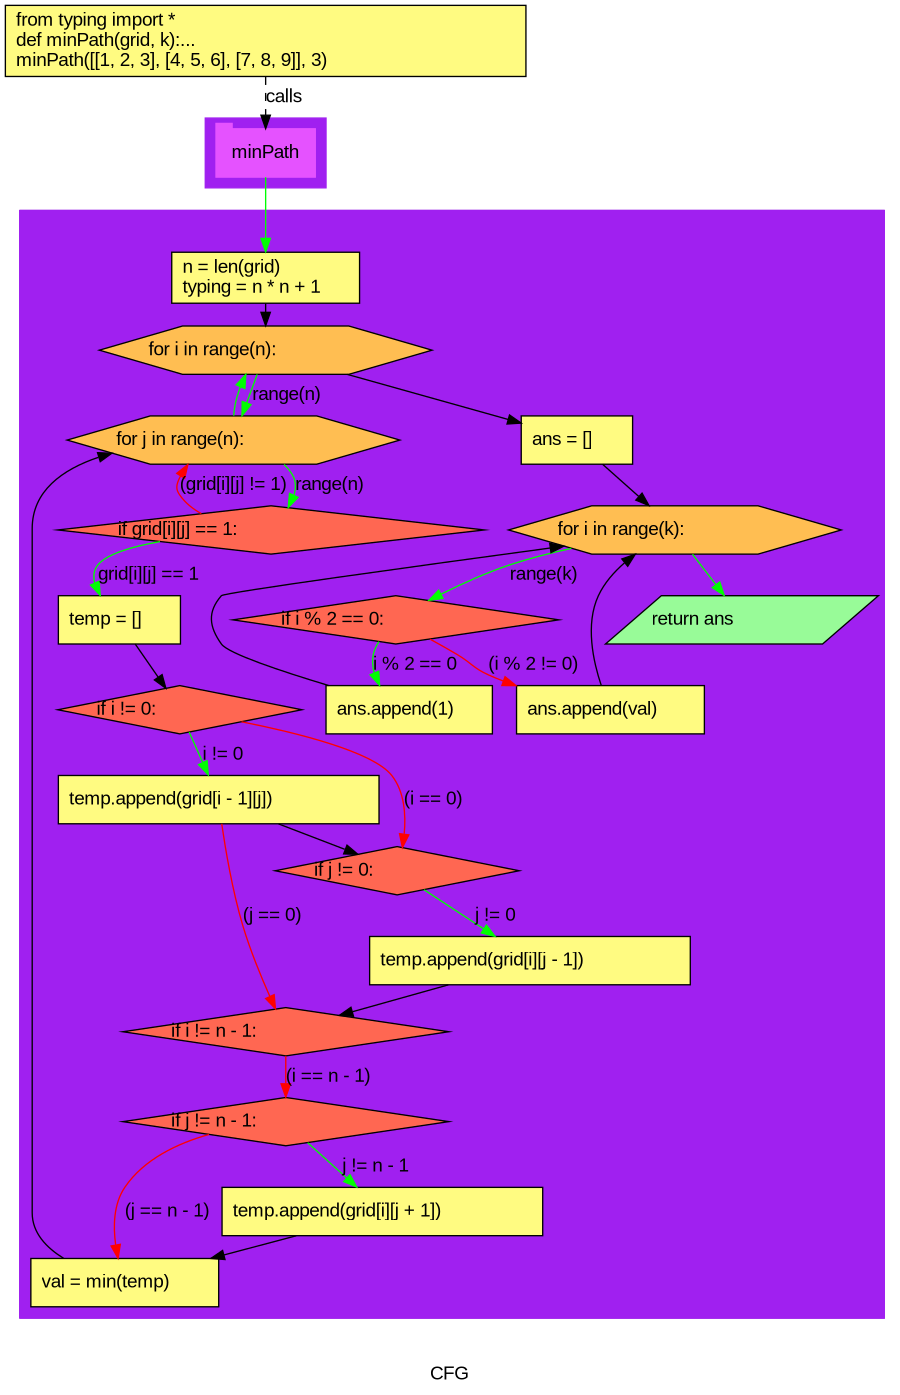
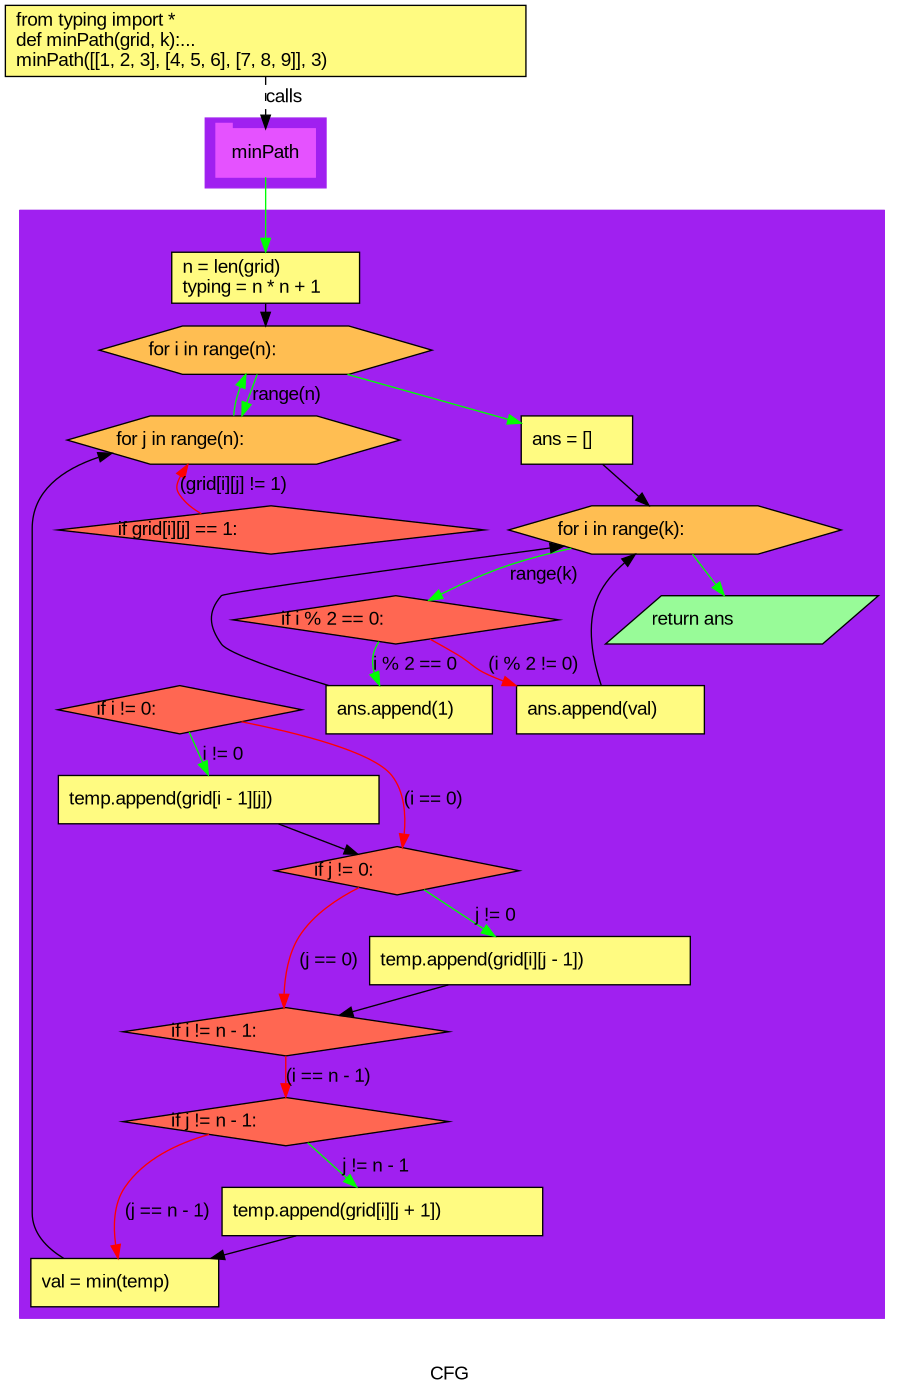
  digraph {
    compound=True
    fontname="Liberation Sans"
    label=CFG
    pack=False
    rankdir=TB
    ranksep=0.02
    node [fontname="Liberation Sans" shape=rectangle style="filled,solid" fillcolor="#FFFB81"]
    edge [color=green fontname="Liberation Sans"]
    n1 [color="#E552FF" height=0.5 label=minPath linenum="[31]" shape=tab style=filled width=1.0278 fillcolor=""]
    n2 [height=0.52778 label="n = len(grid)\ltyping = n * n + 1\l" linenum="[3, 4]" width=1.9444]
    n3 [fillcolor="#FFBE52" height=0.5 label="for i in range(n):\l" linenum="[5]" shape=hexagon width=3.4397]
    n4 [fillcolor="#FFBE52" height=0.5 label="for j in range(n):\l" linenum="[6]" shape=hexagon width=3.4397]
    n5 [height=0.5 label="ans = []\l" linenum="[23]" width=1.1528]
    n6 [fillcolor="#FF6752" height=0.5 label="if grid[i][j] == 1:\l" linenum="[7]" shape=diamond width=4.4171]
    n7 [fillcolor="#FFBE52" height=0.5 label="for i in range(k):\l" linenum="[24]" shape=hexagon width=3.4397]
-   n8 [height=0.5 label="temp = []\l" linenum="[8]" width=1.2639]
    n9 [fillcolor="#FF6752" height=0.5 label="if i != 0:\l" linenum="[9]" shape=diamond width=2.5277]
    n10 [height=0.5 label="temp.append(grid[i - 1][j])\l" linenum="[10]" width=3.3194]
    n11 [fillcolor="#FF6752" height=0.5 label="if j != 0:\l" linenum="[12]" shape=diamond width=2.5277]
    n12 [height=0.5 label="temp.append(grid[i][j - 1])\l" linenum="[13]" width=3.3194]
    n13 [fillcolor="#FF6752" height=0.5 label="if i != n - 1:\l" linenum="[15]" shape=diamond width=3.3702]
    n14 [fillcolor="#FF6752" height=0.5 label="if j != n - 1:\l" linenum="[18]" shape=diamond width=3.3702]
    n15 [height=0.5 label="temp.append(grid[i][j + 1])\l" linenum="[19]" width=3.3194]
    n16 [height=0.5 label="val = min(temp)\l" linenum="[21]" width=1.9444]
    n17 [fillcolor="#FF6752" height=0.5 label="if i % 2 == 0:\l" linenum="[25]" shape=diamond width=3.3702]
    n18 [fillcolor="#98fb98" height=0.5 label="return ans\l" linenum="[29]" shape=parallelogram width=2.6206]
    n19 [height=0.5 label="ans.append(1)\l" linenum="[26]" width=1.7222]
    n20 [height=0.5 label="ans.append(val)\l" linenum="[28]" width=1.9444]
    n21 [height=0.73611 label="from typing import *\ldef minPath(grid, k):...\lminPath([[1, 2, 3], [4, 5, 6], [7, 8, 9]], 3)\l" linenum="[1]" width=5.3889]
    subgraph cluster_1 {
      color=purple
      compound=true
      label=""
      shape=tab
      style=filled
      n1
    }
    subgraph cluster_2 {
      label=range
      n2
      n3
      n4
      n5
      n6
      n7
-     n8
      n9
      n10
      n11
      n12
      n13
      n14
      n15
      n16
      n17
      n18
      n19
      n20
      subgraph cluster_3 {
        color=purple
        compound=true
        label=""
        shape=tab
        style=filled
      }
      subgraph cluster_4 {
        color=purple
        compound=true
        label=""
        shape=tab
        style=filled
      }
      subgraph cluster_5 {
        color=purple
        compound=true
        label=""
        shape=tab
        style=filled
      }
      subgraph cluster_6 {
        color=purple
        compound=true
        label=""
        shape=tab
        style=filled
      }
      subgraph cluster_7 {
        color=purple
        compound=true
        label=""
        shape=tab
        style=filled
      }
      subgraph cluster_8 {
        color=purple
        compound=true
        label=""
        shape=tab
        style=filled
      }
      subgraph cluster_9 {
        color=purple
        compound=true
        label=""
        shape=tab
        style=filled
      }
      subgraph cluster_10 {
        color=purple
        compound=true
        label=""
        shape=tab
        style=filled
      }
      subgraph cluster_11 {
        color=purple
        compound=true
        label=""
        shape=tab
        style=filled
      }
      subgraph cluster_12 {
        color=purple
        compound=true
        label=""
        shape=tab
        style=filled
      }
      subgraph cluster_13 {
        color=purple
        compound=true
        label=""
        shape=tab
        style=filled
      }
    }
    n1 -> n2
    n2 -> n3 [color=black]
    n3 -> n4 [label="range(n)"]
-   n3 -> n5 [color=black]
+   n3 -> n5
    n4 -> n3
-   n4 -> n6 [label="range(n)"]
    n5 -> n7 [color=black]
    n6 -> n4 [color=red label="(grid[i][j] != 1)"]
-   n6 -> n8 [label="grid[i][j] == 1"]
    n7 -> n17 [label="range(k)"]
    n7 -> n18
-   n8 -> n9 [color=black]
    n9 -> n10 [label="i != 0"]
    n9 -> n11 [color=red label="(i == 0)"]
    n10 -> n11 [color=black]
    n11 -> n12 [label="j != 0"]
-   n10 -> n13 [color=red label="(j == 0)"]
+   n11 -> n13 [color=red label="(j == 0)"]
    n12 -> n13 [color=black]
    n13 -> n14 [color=red label="(i == n - 1)"]
    n14 -> n15 [label="j != n - 1"]
    n14 -> n16 [color=red label="(j == n - 1)"]
    n15 -> n16 [color=black]
    n16 -> n4 [color=black]
    n17 -> n19 [label="i % 2 == 0"]
    n17 -> n20 [color=red label="(i % 2 != 0)"]
    n19 -> n7 [color=black]
    n20 -> n7 [color=black]
    n21 -> n1 [label=calls style=dashed color=""]
  }
